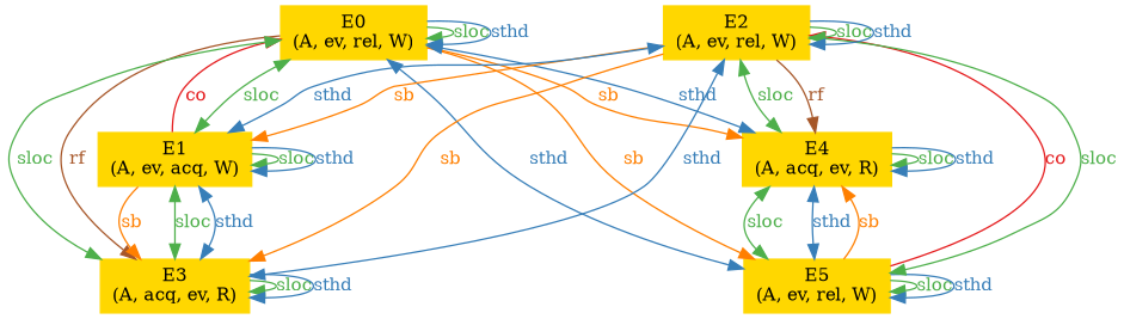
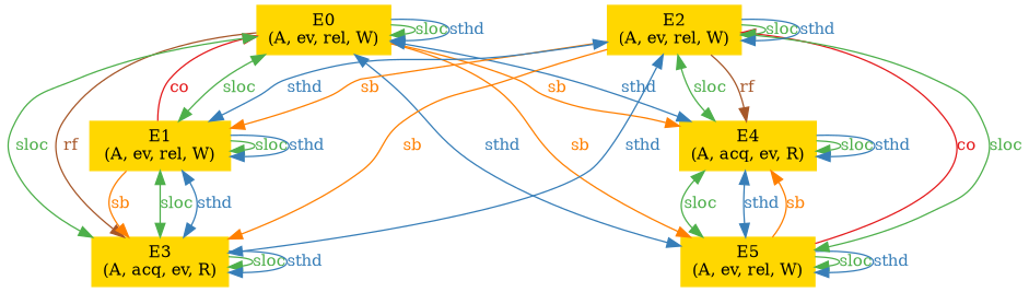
  digraph {
    fontsize=12
    rankdir=TB
    node [color="#ffd700" fontcolor="#000000" fontsize=12 shape=box style="filled, solid"]
    edge [color="#4daf4a" dir=forward fontcolor="#4daf4a" fontsize=12 style=solid uuid="<E1, E3>" weight=1]
    n1 [label="E0\n(A, ev, rel, W)" uuid=E0]
-   n2 [label="E1\n(A, ev, acq, W)" uuid=E1]
+   n2 [label="E1\n(A, ev, rel, W)" uuid=E1]
    n3 [label="E5\n(A, ev, rel, W)" uuid=E5]
    n4 [label="E3\n(A, acq, ev, R)" uuid=E3]
    n5 [label="E4\n(A, acq, ev, R)" uuid=E4]
    n6 [label="E2\n(A, ev, rel, W)" uuid=E2]
    n1 -> n1 [label=sloc uuid="<E0, E0>"]
    n1 -> n1 [color="#377eb8" fontcolor="#377eb8" label=sthd uuid="<E0, E0>"]
    n1 -> n2 [color="#e41a1c" dir=back fontcolor="#e41a1c" label=co uuid="<E1, E0>"]
    n1 -> n2 [dir=both label=sloc uuid="<E0, E1>"]
    n1 -> n3 [color="#ff7f00" fontcolor="#ff7f00" label=sb uuid="<E0, E5>"]
    n1 -> n3 [color="#377eb8" dir=both fontcolor="#377eb8" label=sthd uuid="<E0, E5>"]
    n1 -> n4 [color="#a65628" fontcolor="#a65628" label=rf uuid="<E0, E3>"]
    n1 -> n4 [dir=both label=sloc uuid="<E0, E3>"]
    n1 -> n5 [color="#ff7f00" fontcolor="#ff7f00" label=sb uuid="<E0, E4>"]
    n1 -> n5 [color="#377eb8" dir=both fontcolor="#377eb8" label=sthd uuid="<E0, E4>"]
    n2 -> n2 [label=sloc uuid="<E1, E1>"]
    n2 -> n2 [color="#377eb8" fontcolor="#377eb8" label=sthd uuid="<E1, E1>"]
    n2 -> n4 [color="#ff7f00" fontcolor="#ff7f00" label=sb]
    n2 -> n4 [dir=both label=sloc]
    n2 -> n4 [color="#377eb8" dir=both fontcolor="#377eb8" label=sthd]
    n3 -> n3 [label=sloc uuid="<E5, E5>"]
    n3 -> n3 [color="#377eb8" fontcolor="#377eb8" label=sthd uuid="<E5, E5>"]
    n4 -> n4 [label=sloc uuid="<E3, E3>"]
    n4 -> n4 [color="#377eb8" fontcolor="#377eb8" label=sthd uuid="<E3, E3>"]
    n5 -> n3 [color="#ff7f00" dir=back fontcolor="#ff7f00" label=sb uuid="<E5, E4>"]
    n5 -> n3 [dir=both label=sloc uuid="<E4, E5>"]
    n5 -> n3 [color="#377eb8" dir=both fontcolor="#377eb8" label=sthd uuid="<E4, E5>"]
    n5 -> n5 [label=sloc uuid="<E4, E4>"]
    n5 -> n5 [color="#377eb8" fontcolor="#377eb8" label=sthd uuid="<E4, E4>"]
    n6 -> n2 [color="#ff7f00" fontcolor="#ff7f00" label=sb uuid="<E2, E1>"]
    n6 -> n2 [color="#377eb8" dir=both fontcolor="#377eb8" label=sthd uuid="<E1, E2>"]
    n6 -> n3 [color="#e41a1c" dir=back fontcolor="#e41a1c" label=co uuid="<E5, E2>"]
    n6 -> n3 [dir=both label=sloc uuid="<E2, E5>"]
    n6 -> n4 [color="#ff7f00" fontcolor="#ff7f00" label=sb uuid="<E2, E3>"]
    n6 -> n4 [color="#377eb8" dir=both fontcolor="#377eb8" label=sthd uuid="<E2, E3>"]
    n6 -> n5 [color="#a65628" fontcolor="#a65628" label=rf uuid="<E2, E4>"]
    n6 -> n5 [dir=both label=sloc uuid="<E2, E4>"]
    n6 -> n6 [label=sloc uuid="<E2, E2>"]
    n6 -> n6 [color="#377eb8" fontcolor="#377eb8" label=sthd uuid="<E2, E2>"]
  }
